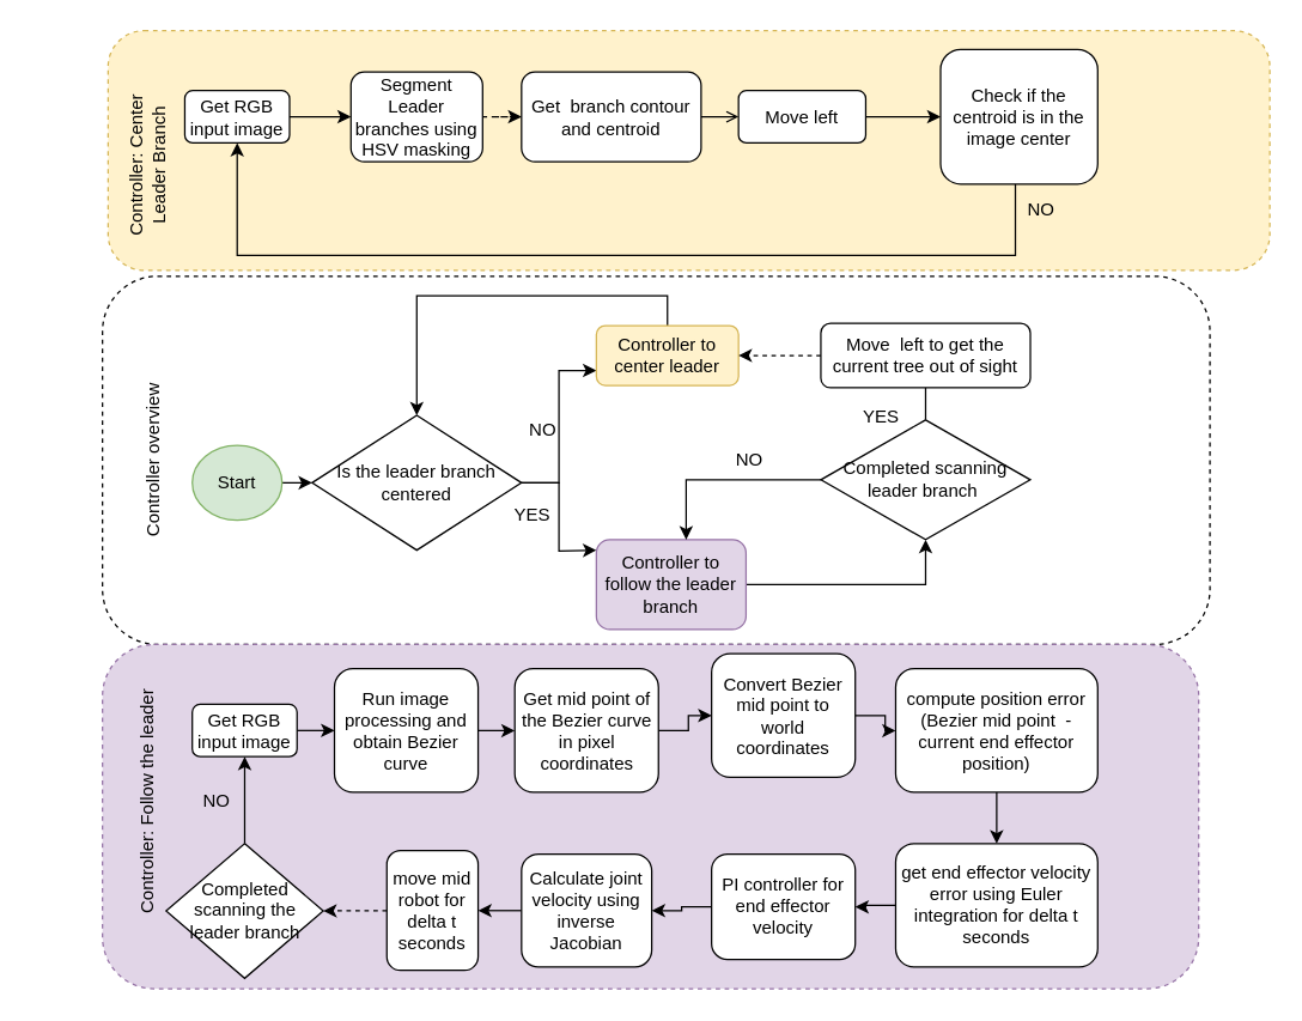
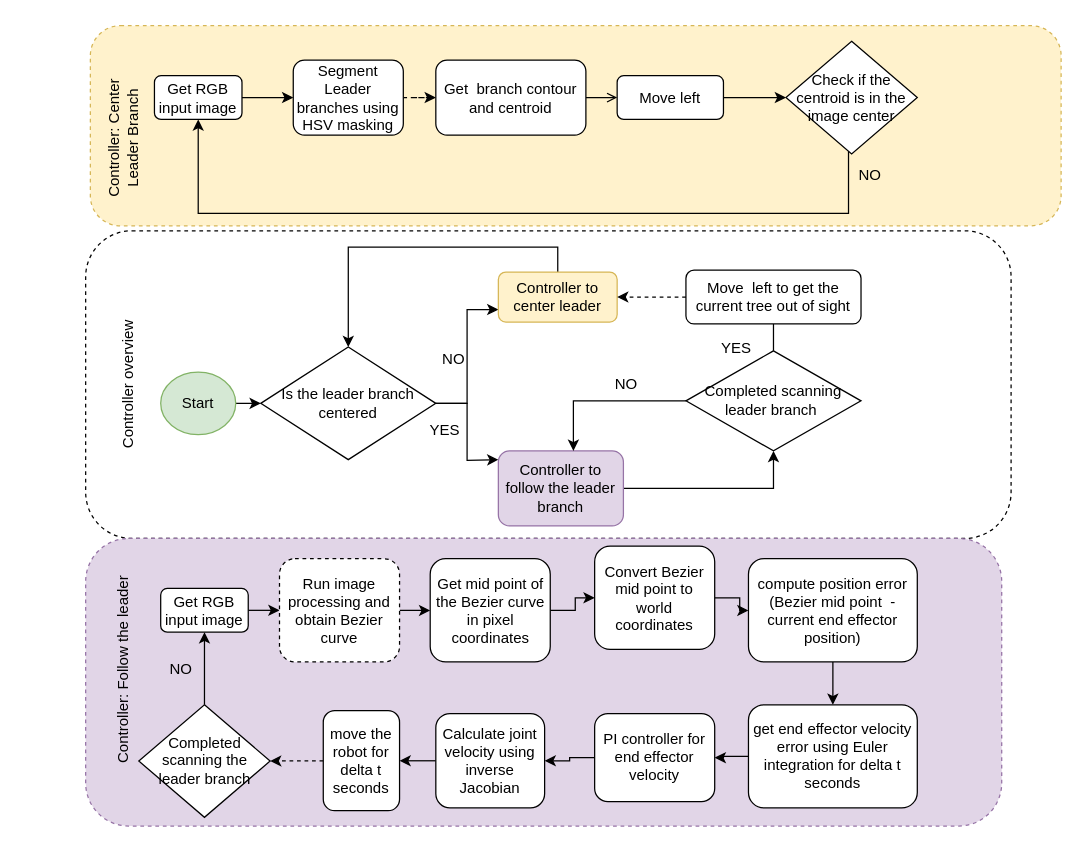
  <mxCell id="0" />
  <mxCell id="1" parent="0" />
  <mxCell id="2" value="" style="rounded=1;whiteSpace=wrap;html=1;dashed=1;strokeColor=#000000;fillColor=none;" vertex="1" parent="1"><mxGeometry x="68" y="184" width="740" height="246" as="geometry" /></mxCell>
  <mxCell id="3" style="edgeStyle=orthogonalEdgeStyle;rounded=0;orthogonalLoop=1;jettySize=auto;html=1;exitX=1;exitY=0.5;exitDx=0;exitDy=0;entryX=0;entryY=0.5;entryDx=0;entryDy=0;" edge="1" parent="1" source="4" target="7"><mxGeometry relative="1" as="geometry" /></mxCell>
  <mxCell id="4" value="Start" style="ellipse;whiteSpace=wrap;html=1;fillColor=#d5e8d4;strokeColor=#82b366;" vertex="1" parent="1"><mxGeometry x="128" y="297" width="60" height="50" as="geometry" /></mxCell>
  <mxCell id="5" style="edgeStyle=orthogonalEdgeStyle;rounded=0;orthogonalLoop=1;jettySize=auto;html=1;exitX=1;exitY=0.5;exitDx=0;exitDy=0;" edge="1" parent="1" source="7"><mxGeometry relative="1" as="geometry"><mxPoint x="398" y="367" as="targetPoint" /></mxGeometry></mxCell>
  <mxCell id="6" style="edgeStyle=orthogonalEdgeStyle;rounded=0;orthogonalLoop=1;jettySize=auto;html=1;exitX=1;exitY=0.5;exitDx=0;exitDy=0;entryX=0;entryY=0.75;entryDx=0;entryDy=0;" edge="1" parent="1" source="7" target="9"><mxGeometry relative="1" as="geometry" /></mxCell>
  <mxCell id="7" value="Is the leader branch centered" style="rhombus;whiteSpace=wrap;html=1;" vertex="1" parent="1"><mxGeometry x="208" y="277" width="140" height="90" as="geometry" /></mxCell>
  <mxCell id="8" style="edgeStyle=orthogonalEdgeStyle;rounded=0;orthogonalLoop=1;jettySize=auto;html=1;exitX=0.5;exitY=0;exitDx=0;exitDy=0;entryX=0.5;entryY=0;entryDx=0;entryDy=0;" edge="1" parent="1" source="9" target="7"><mxGeometry relative="1" as="geometry" /></mxCell>
  <mxCell id="9" value="Controller to center leader" style="rounded=1;whiteSpace=wrap;html=1;strokeColor=#d6b656;fillColor=#fff2cc;" vertex="1" parent="1"><mxGeometry x="398" y="217" width="95" height="40" as="geometry" /></mxCell>
  <mxCell id="10" style="edgeStyle=orthogonalEdgeStyle;rounded=0;orthogonalLoop=1;jettySize=auto;html=1;entryX=0.5;entryY=1;entryDx=0;entryDy=0;" edge="1" parent="1" source="12" target="16"><mxGeometry relative="1" as="geometry" /></mxCell>
  <mxCell id="11" value="" style="rounded=1;whiteSpace=wrap;html=1;strokeColor=#d6b656;fillColor=#fff2cc;dashed=1;" vertex="1" parent="1"><mxGeometry x="71.75" y="20" width="776.25" height="160" as="geometry" /></mxCell>
  <mxCell id="12" value="Controller to follow the leader branch" style="rounded=1;whiteSpace=wrap;html=1;fillColor=#e1d5e7;strokeColor=#9673a6;" vertex="1" parent="1"><mxGeometry x="398" y="360" width="100" height="60" as="geometry" /></mxCell>
  <mxCell id="13" value="" style="rounded=1;whiteSpace=wrap;html=1;dashed=1;strokeColor=#9673a6;fillColor=#e1d5e7;" vertex="1" parent="1"><mxGeometry x="68" y="430" width="732.5" height="230" as="geometry" /></mxCell>
  <mxCell id="14" value="" style="edgeStyle=orthogonalEdgeStyle;rounded=0;orthogonalLoop=1;jettySize=auto;html=1;endArrow=none;" edge="1" parent="1" source="16" target="18"><mxGeometry relative="1" as="geometry" /></mxCell>
  <mxCell id="15" style="edgeStyle=orthogonalEdgeStyle;rounded=0;orthogonalLoop=1;jettySize=auto;html=1;exitX=0;exitY=0.5;exitDx=0;exitDy=0;" edge="1" parent="1" source="16" target="12"><mxGeometry relative="1" as="geometry"><Array as="points"><mxPoint x="458" y="320" /></Array></mxGeometry></mxCell>
  <mxCell id="16" value="Completed scanning leader branch&amp;nbsp;" style="rhombus;whiteSpace=wrap;html=1;strokeColor=#000000;fillColor=none;" vertex="1" parent="1"><mxGeometry x="548" y="280" width="140" height="80" as="geometry" /></mxCell>
  <mxCell id="17" value="" style="edgeStyle=orthogonalEdgeStyle;rounded=0;orthogonalLoop=1;jettySize=auto;html=1;dashed=1;" edge="1" parent="1" source="18" target="9"><mxGeometry relative="1" as="geometry" /></mxCell>
  <mxCell id="18" value="Move&amp;nbsp; left to get the current tree out of sight" style="rounded=1;whiteSpace=wrap;html=1;strokeColor=#000000;fillColor=none;" vertex="1" parent="1"><mxGeometry x="548" y="215.5" width="140" height="43" as="geometry" /></mxCell>
  <mxCell id="19" value="YES" style="rounded=1;whiteSpace=wrap;html=1;strokeColor=none;fillColor=none;" vertex="1" parent="1"><mxGeometry x="338" y="327" width="35" height="33" as="geometry" /></mxCell>
  <mxCell id="20" value="YES" style="rounded=1;whiteSpace=wrap;html=1;strokeColor=none;fillColor=none;" vertex="1" parent="1"><mxGeometry x="571" y="261" width="35" height="33" as="geometry" /></mxCell>
  <mxCell id="21" value="NO" style="rounded=1;whiteSpace=wrap;html=1;strokeColor=none;fillColor=none;" vertex="1" parent="1"><mxGeometry x="345" y="270" width="35" height="34" as="geometry" /></mxCell>
  <mxCell id="22" value="NO" style="rounded=1;whiteSpace=wrap;html=1;strokeColor=none;fillColor=none;" vertex="1" parent="1"><mxGeometry x="483" y="290" width="35" height="34" as="geometry" /></mxCell>
  <mxCell id="23" value="Controller: Center Leader Branch" style="rounded=1;whiteSpace=wrap;html=1;strokeColor=none;fillColor=none;rotation=-90;" vertex="1" parent="1"><mxGeometry x="38" y="85" width="120" height="50" as="geometry" /></mxCell>
  <mxCell id="24" value="Controller overview" style="rounded=1;whiteSpace=wrap;html=1;strokeColor=none;fillColor=none;rotation=-90;" vertex="1" parent="1"><mxGeometry x="42" y="286" width="120" height="42" as="geometry" /></mxCell>
  <mxCell id="25" style="edgeStyle=orthogonalEdgeStyle;rounded=0;orthogonalLoop=1;jettySize=auto;html=1;exitX=1;exitY=0.5;exitDx=0;exitDy=0;endArrow=open;" edge="1" parent="1" source="26" target="34"><mxGeometry relative="1" as="geometry" /></mxCell>
  <mxCell id="26" value="Get&amp;nbsp; branch contour and centroid" style="rounded=1;whiteSpace=wrap;html=1;" vertex="1" parent="1"><mxGeometry x="348" y="47.5" width="120" height="60" as="geometry" /></mxCell>
  <mxCell id="27" value="" style="edgeStyle=orthogonalEdgeStyle;rounded=0;orthogonalLoop=1;jettySize=auto;html=1;dashed=1;" edge="1" parent="1" source="28" target="26"><mxGeometry relative="1" as="geometry" /></mxCell>
  <mxCell id="28" value="Segment Leader branches using HSV masking" style="rounded=1;whiteSpace=wrap;html=1;" vertex="1" parent="1"><mxGeometry x="234" y="47.5" width="88" height="60" as="geometry" /></mxCell>
  <mxCell id="29" value="" style="edgeStyle=orthogonalEdgeStyle;rounded=0;orthogonalLoop=1;jettySize=auto;html=1;" edge="1" parent="1" source="30" target="28"><mxGeometry relative="1" as="geometry" /></mxCell>
  <mxCell id="30" value="Get RGB input image" style="rounded=1;whiteSpace=wrap;html=1;" vertex="1" parent="1"><mxGeometry x="123" y="60" width="70" height="35" as="geometry" /></mxCell>
  <mxCell id="31" style="edgeStyle=orthogonalEdgeStyle;rounded=0;orthogonalLoop=1;jettySize=auto;html=1;entryX=0.5;entryY=1;entryDx=0;entryDy=0;" edge="1" parent="1" source="32" target="30"><mxGeometry relative="1" as="geometry"><Array as="points"><mxPoint x="678" y="170" /><mxPoint x="158" y="170" /></Array></mxGeometry></mxCell>
- <mxCell id="32" value="Check if the centroid is in the image center" style="whiteSpace=wrap;html=1;rounded=1;" vertex="1" parent="1"><mxGeometry x="628" y="32.5" width="105" height="90" as="geometry" /></mxCell>
+ <mxCell id="32" value="Check if the centroid is in the image center" style="rhombus;whiteSpace=wrap;html=1;" vertex="1" parent="1"><mxGeometry x="628" y="32.5" width="105" height="90" as="geometry" /></mxCell>
  <mxCell id="33" style="edgeStyle=orthogonalEdgeStyle;rounded=0;orthogonalLoop=1;jettySize=auto;html=1;exitX=1;exitY=0.5;exitDx=0;exitDy=0;" edge="1" parent="1" source="34" target="32"><mxGeometry relative="1" as="geometry" /></mxCell>
  <mxCell id="34" value="Move left" style="rounded=1;whiteSpace=wrap;html=1;" vertex="1" parent="1"><mxGeometry x="493" y="60" width="85" height="35" as="geometry" /></mxCell>
  <mxCell id="35" value="NO" style="rounded=1;whiteSpace=wrap;html=1;strokeColor=none;fillColor=none;" vertex="1" parent="1"><mxGeometry x="678" y="122.5" width="35" height="34" as="geometry" /></mxCell>
  <mxCell id="36" style="edgeStyle=orthogonalEdgeStyle;rounded=0;orthogonalLoop=1;jettySize=auto;html=1;exitX=1;exitY=0.5;exitDx=0;exitDy=0;entryX=0;entryY=0.5;entryDx=0;entryDy=0;" edge="1" parent="1" source="37" target="40"><mxGeometry relative="1" as="geometry" /></mxCell>
  <mxCell id="37" value="Get RGB input image" style="rounded=1;whiteSpace=wrap;html=1;" vertex="1" parent="1"><mxGeometry x="128" y="470" width="70" height="35" as="geometry" /></mxCell>
  <mxCell id="38" value="Controller: Follow the leader" style="rounded=1;whiteSpace=wrap;html=1;strokeColor=none;fillColor=none;rotation=-90;" vertex="1" parent="1"><mxGeometry x="20" y="510" width="156" height="50" as="geometry" /></mxCell>
  <mxCell id="39" style="edgeStyle=orthogonalEdgeStyle;rounded=0;orthogonalLoop=1;jettySize=auto;html=1;" edge="1" parent="1" source="40" target="42"><mxGeometry relative="1" as="geometry" /></mxCell>
- <mxCell id="40" value="Run image processing and obtain Bezier curve" style="rounded=1;whiteSpace=wrap;html=1;" vertex="1" parent="1"><mxGeometry x="223" y="446.25" width="96" height="82.5" as="geometry" /></mxCell>
+ <mxCell id="40" value="Run image processing and obtain Bezier curve" style="rounded=1;whiteSpace=wrap;html=1;dashed=1;" vertex="1" parent="1"><mxGeometry x="223" y="446.25" width="96" height="82.5" as="geometry" /></mxCell>
  <mxCell id="41" style="edgeStyle=orthogonalEdgeStyle;rounded=0;orthogonalLoop=1;jettySize=auto;html=1;entryX=0;entryY=0.5;entryDx=0;entryDy=0;" edge="1" parent="1" source="42" target="44"><mxGeometry relative="1" as="geometry" /></mxCell>
  <mxCell id="42" value="Get mid point of the Bezier curve in pixel coordinates" style="rounded=1;whiteSpace=wrap;html=1;" vertex="1" parent="1"><mxGeometry x="343.5" y="446.25" width="96" height="82.5" as="geometry" /></mxCell>
  <mxCell id="43" style="edgeStyle=orthogonalEdgeStyle;rounded=0;orthogonalLoop=1;jettySize=auto;html=1;exitX=1;exitY=0.5;exitDx=0;exitDy=0;" edge="1" parent="1" source="44" target="46"><mxGeometry relative="1" as="geometry" /></mxCell>
  <mxCell id="44" value="Convert Bezier mid point to world coordinates" style="rounded=1;whiteSpace=wrap;html=1;" vertex="1" parent="1"><mxGeometry x="475" y="436.25" width="96" height="82.5" as="geometry" /></mxCell>
  <mxCell id="45" value="" style="edgeStyle=orthogonalEdgeStyle;rounded=0;orthogonalLoop=1;jettySize=auto;html=1;" edge="1" parent="1" source="46" target="48"><mxGeometry relative="1" as="geometry" /></mxCell>
  <mxCell id="46" value="compute position error (Bezier mid point&amp;nbsp; - current end effector position)" style="rounded=1;whiteSpace=wrap;html=1;" vertex="1" parent="1"><mxGeometry x="598" y="446.25" width="135" height="82.5" as="geometry" /></mxCell>
  <mxCell id="47" value="" style="edgeStyle=orthogonalEdgeStyle;rounded=0;orthogonalLoop=1;jettySize=auto;html=1;" edge="1" parent="1" source="48" target="50"><mxGeometry relative="1" as="geometry" /></mxCell>
  <mxCell id="48" value="get end effector velocity error using Euler integration for delta t seconds" style="rounded=1;whiteSpace=wrap;html=1;" vertex="1" parent="1"><mxGeometry x="598" y="563" width="135" height="82.5" as="geometry" /></mxCell>
  <mxCell id="49" value="" style="edgeStyle=orthogonalEdgeStyle;rounded=0;orthogonalLoop=1;jettySize=auto;html=1;" edge="1" parent="1" source="50" target="52"><mxGeometry relative="1" as="geometry" /></mxCell>
  <mxCell id="50" value="PI controller for end effector velocity" style="rounded=1;whiteSpace=wrap;html=1;" vertex="1" parent="1"><mxGeometry x="475" y="570" width="96" height="70.5" as="geometry" /></mxCell>
  <mxCell id="51" value="" style="edgeStyle=orthogonalEdgeStyle;rounded=0;orthogonalLoop=1;jettySize=auto;html=1;" edge="1" parent="1" source="52" target="54"><mxGeometry relative="1" as="geometry" /></mxCell>
  <mxCell id="52" value="Calculate joint velocity using inverse Jacobian" style="rounded=1;whiteSpace=wrap;html=1;" vertex="1" parent="1"><mxGeometry x="348" y="570" width="87" height="75.5" as="geometry" /></mxCell>
  <mxCell id="53" style="edgeStyle=orthogonalEdgeStyle;rounded=0;orthogonalLoop=1;jettySize=auto;html=1;dashed=1;" edge="1" parent="1" source="54" target="56"><mxGeometry relative="1" as="geometry" /></mxCell>
- <mxCell id="54" value="move mid robot for delta t seconds" style="rounded=1;whiteSpace=wrap;html=1;" vertex="1" parent="1"><mxGeometry x="258" y="567.75" width="61" height="80" as="geometry" /></mxCell>
+ <mxCell id="54" value="move the robot for delta t seconds" style="rounded=1;whiteSpace=wrap;html=1;" vertex="1" parent="1"><mxGeometry x="258" y="567.75" width="61" height="80" as="geometry" /></mxCell>
  <mxCell id="55" value="" style="edgeStyle=orthogonalEdgeStyle;rounded=0;orthogonalLoop=1;jettySize=auto;html=1;" edge="1" parent="1" source="56" target="37"><mxGeometry relative="1" as="geometry" /></mxCell>
  <mxCell id="56" value="Completed scanning the leader branch" style="rhombus;whiteSpace=wrap;html=1;" vertex="1" parent="1"><mxGeometry x="110.5" y="563" width="105" height="90" as="geometry" /></mxCell>
  <mxCell id="57" value="NO" style="rounded=1;whiteSpace=wrap;html=1;strokeColor=none;fillColor=none;" vertex="1" parent="1"><mxGeometry x="127" y="518" width="35" height="34" as="geometry" /></mxCell>
